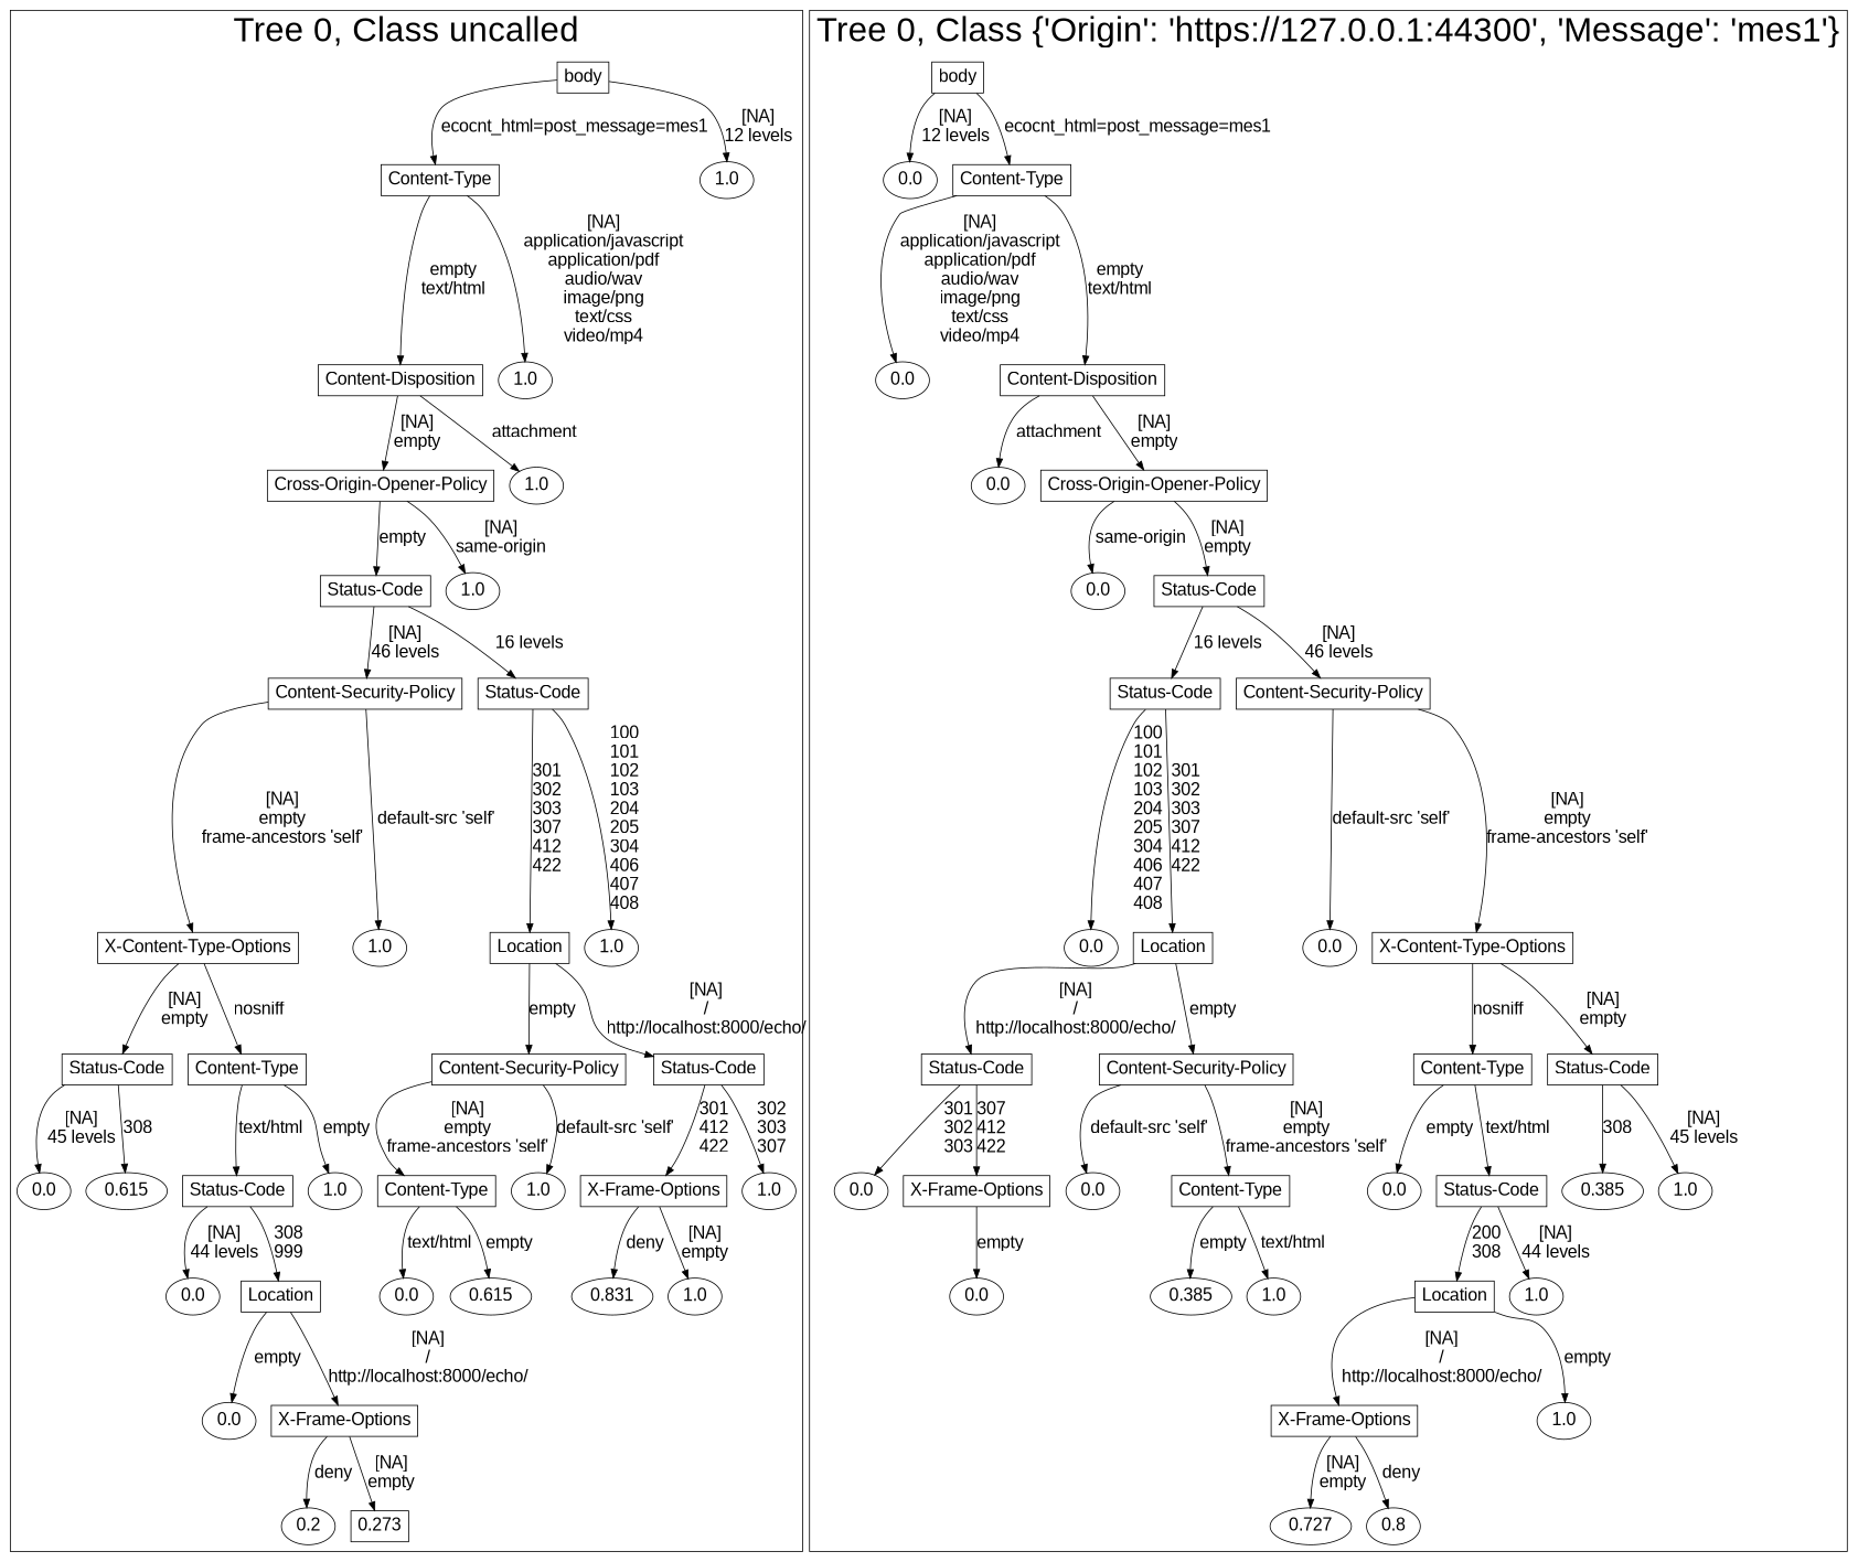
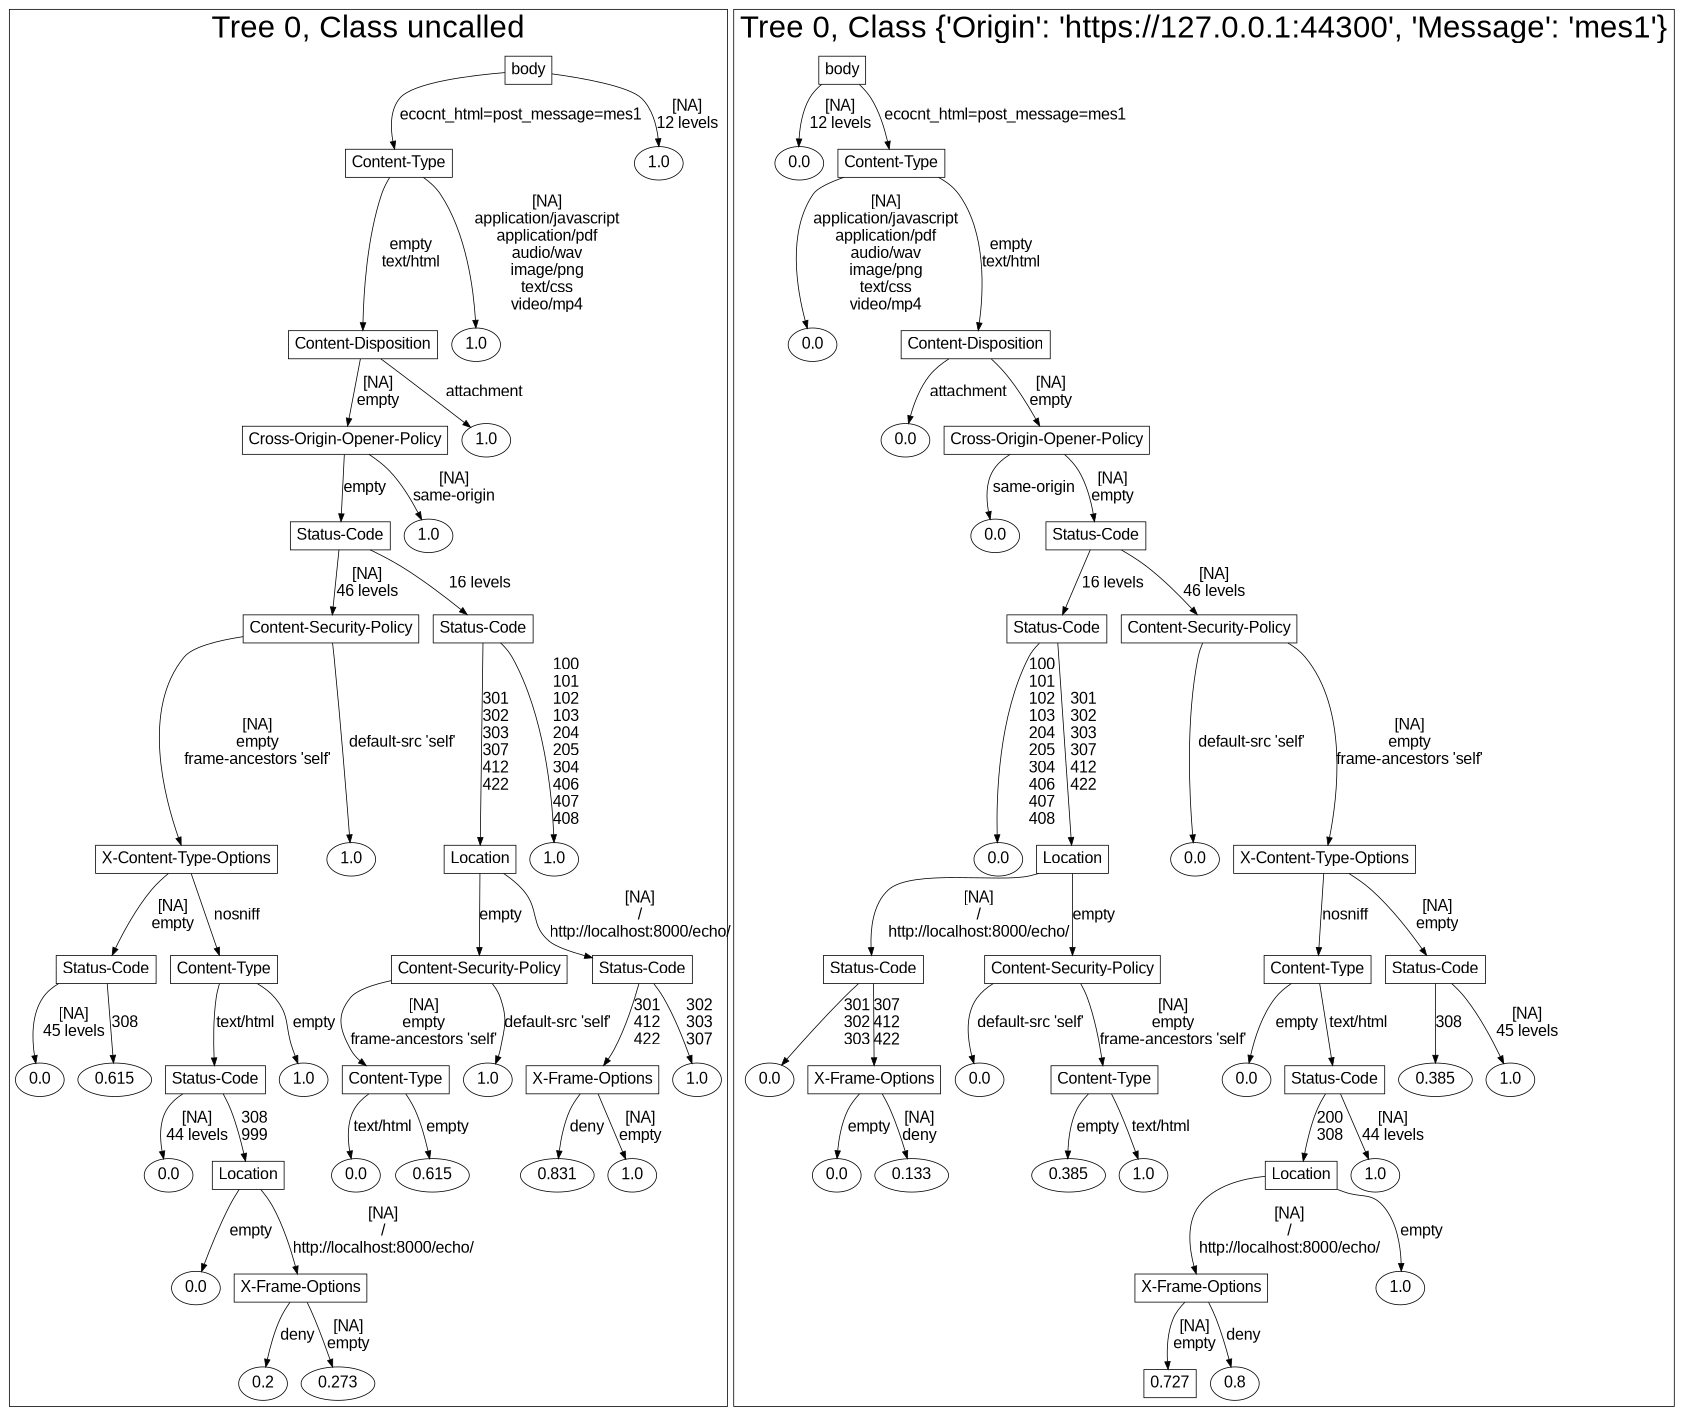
  digraph {
    fontname="Liberation Sans"
    node [fontname="Liberation Sans" fontsize=20]
    edge [fontname="Liberation Sans" fontsize=20]
    n1 [label=body shape=box]
    n2 [label="Content-Type" shape=box]
    n3 [label=1.0]
    n4 [label="Content-Disposition" shape=box]
    n5 [label=1.0]
    n6 [label="Cross-Origin-Opener-Policy" shape=box]
    n7 [label=1.0]
    n8 [label="Status-Code" shape=box]
    n9 [label=1.0]
    n10 [label="Content-Security-Policy" shape=box]
    n11 [label="Status-Code" shape=box]
    n12 [label="X-Content-Type-Options" shape=box]
    n13 [label=1.0]
    n14 [label=Location shape=box]
    n15 [label=1.0]
    n16 [label="Status-Code" shape=box]
    n17 [label="Content-Type" shape=box]
    n18 [label="Content-Security-Policy" shape=box]
    n19 [label="Status-Code" shape=box]
    n20 [label=0.0]
    n21 [label=0.615]
    n22 [label="Status-Code" shape=box]
    n23 [label=1.0]
    n24 [label="Content-Type" shape=box]
    n25 [label=1.0]
    n26 [label="X-Frame-Options" shape=box]
    n27 [label=1.0]
    n28 [label=0.0]
    n29 [label=Location shape=box]
    n30 [label=0.0]
    n31 [label=0.615]
    n32 [label=0.831]
    n33 [label=1.0]
    n34 [label=0.0]
    n35 [label="X-Frame-Options" shape=box]
    n36 [label=0.2]
-   n37 [label=0.273 shape=box]
+   n37 [label=0.273]
    n38 [label=body shape=box]
    n39 [label=0.0]
    n40 [label="Content-Type" shape=box]
    n41 [label=0.0]
    n42 [label="Content-Disposition" shape=box]
    n43 [label=0.0]
    n44 [label="Cross-Origin-Opener-Policy" shape=box]
    n45 [label=0.0]
    n46 [label="Status-Code" shape=box]
    n47 [label="Status-Code" shape=box]
    n48 [label="Content-Security-Policy" shape=box]
    n49 [label=0.0]
    n50 [label=Location shape=box]
    n51 [label=0.0]
    n52 [label="X-Content-Type-Options" shape=box]
    n53 [label="Status-Code" shape=box]
    n54 [label="Content-Security-Policy" shape=box]
    n55 [label="Content-Type" shape=box]
    n56 [label="Status-Code" shape=box]
    n57 [label=0.0]
    n58 [label="X-Frame-Options" shape=box]
    n59 [label=0.0]
    n60 [label="Content-Type" shape=box]
    n61 [label=0.0]
    n62 [label="Status-Code" shape=box]
    n63 [label=0.385]
    n64 [label=1.0]
    n65 [label=0.0]
+   n66 [label=0.133]
    n67 [label=0.385]
    n68 [label=1.0]
    n69 [label=Location shape=box]
    n70 [label=1.0]
    n71 [label="X-Frame-Options" shape=box]
    n72 [label=1.0]
-   n73 [label=0.727]
+   n73 [label=0.727 shape=box]
    n74 [label=0.8]
    subgraph cluster_1 {
      fontsize=40
      label="Tree 0, Class uncalled"
      subgraph sub_2 {
        fontsize=40
        label="Tree 0, Class uncalled"
        n1
      }
      subgraph sub_3 {
        fontsize=40
        label="Tree 0, Class uncalled"
        n2
        n3
      }
      subgraph sub_4 {
        fontsize=40
        label="Tree 0, Class uncalled"
        n4
        n5
      }
      subgraph sub_5 {
        fontsize=40
        label="Tree 0, Class uncalled"
        n6
        n7
      }
      subgraph sub_6 {
        fontsize=40
        label="Tree 0, Class uncalled"
        n8
        n9
      }
      subgraph sub_7 {
        fontsize=40
        label="Tree 0, Class uncalled"
        n10
        n11
      }
      subgraph sub_8 {
        fontsize=40
        label="Tree 0, Class uncalled"
        n12
        n13
        n14
        n15
      }
      subgraph sub_9 {
        fontsize=40
        label="Tree 0, Class uncalled"
        n16
        n17
        n18
        n19
      }
      subgraph sub_10 {
        fontsize=40
        label="Tree 0, Class uncalled"
        n20
        n21
        n22
        n23
        n24
        n25
        n26
        n27
      }
      subgraph sub_11 {
        fontsize=40
        label="Tree 0, Class uncalled"
        n28
        n29
        n30
        n31
        n32
        n33
      }
      subgraph sub_12 {
        fontsize=40
        label="Tree 0, Class uncalled"
        n34
        n35
      }
      subgraph sub_13 {
        fontsize=40
        label="Tree 0, Class uncalled"
        n36
        n37
      }
    }
    subgraph cluster_14 {
      fontsize=40
      label="Tree 0, Class {'Origin': 'https://127.0.0.1:44300', 'Message': 'mes1'}"
      subgraph sub_15 {
        fontsize=40
        label="Tree 0, Class {'Origin': 'https://127.0.0.1:44300', 'Message': 'mes1'}"
        n38
      }
      subgraph sub_16 {
        fontsize=40
        label="Tree 0, Class {'Origin': 'https://127.0.0.1:44300', 'Message': 'mes1'}"
        n39
        n40
      }
      subgraph sub_17 {
        fontsize=40
        label="Tree 0, Class {'Origin': 'https://127.0.0.1:44300', 'Message': 'mes1'}"
        n41
        n42
      }
      subgraph sub_18 {
        fontsize=40
        label="Tree 0, Class {'Origin': 'https://127.0.0.1:44300', 'Message': 'mes1'}"
        n43
        n44
      }
      subgraph sub_19 {
        fontsize=40
        label="Tree 0, Class {'Origin': 'https://127.0.0.1:44300', 'Message': 'mes1'}"
        n45
        n46
      }
      subgraph sub_20 {
        fontsize=40
        label="Tree 0, Class {'Origin': 'https://127.0.0.1:44300', 'Message': 'mes1'}"
        n47
        n48
      }
      subgraph sub_21 {
        fontsize=40
        label="Tree 0, Class {'Origin': 'https://127.0.0.1:44300', 'Message': 'mes1'}"
        n49
        n50
        n51
        n52
      }
      subgraph sub_22 {
        fontsize=40
        label="Tree 0, Class {'Origin': 'https://127.0.0.1:44300', 'Message': 'mes1'}"
        n53
        n54
        n55
        n56
      }
      subgraph sub_23 {
        fontsize=40
        label="Tree 0, Class {'Origin': 'https://127.0.0.1:44300', 'Message': 'mes1'}"
        n57
        n58
        n59
        n60
        n61
        n62
        n63
        n64
      }
      subgraph sub_24 {
        fontsize=40
        label="Tree 0, Class {'Origin': 'https://127.0.0.1:44300', 'Message': 'mes1'}"
        n65
+       n66
        n67
        n68
        n69
        n70
      }
      subgraph sub_25 {
        fontsize=40
        label="Tree 0, Class {'Origin': 'https://127.0.0.1:44300', 'Message': 'mes1'}"
        n71
        n72
      }
      subgraph sub_26 {
        fontsize=40
        label="Tree 0, Class {'Origin': 'https://127.0.0.1:44300', 'Message': 'mes1'}"
        n73
        n74
      }
    }
    n1 -> n2 [label="ecocnt_html=post_message=mes1\n"]
    n1 -> n3 [label="[NA]\n12 levels\n"]
    n2 -> n4 [label="empty\ntext/html\n"]
    n2 -> n5 [label="[NA]\napplication/javascript\napplication/pdf\naudio/wav\nimage/png\ntext/css\nvideo/mp4\n"]
    n4 -> n6 [label="[NA]\nempty\n"]
    n4 -> n7 [label="attachment\n"]
    n6 -> n8 [label="empty\n"]
    n6 -> n9 [label="[NA]\nsame-origin\n"]
    n8 -> n10 [label="[NA]\n46 levels\n"]
    n8 -> n11 [label="16 levels\n"]
    n10 -> n12 [label="[NA]\nempty\nframe-ancestors 'self'\n"]
    n10 -> n13 [label="default-src 'self'\n"]
    n11 -> n14 [label="301\n302\n303\n307\n412\n422\n"]
    n11 -> n15 [label="100\n101\n102\n103\n204\n205\n304\n406\n407\n408\n"]
    n12 -> n16 [label="[NA]\nempty\n"]
    n12 -> n17 [label="nosniff\n"]
    n14 -> n18 [label="empty\n"]
    n14 -> n19 [label="[NA]\n/\nhttp://localhost:8000/echo/\n"]
    n16 -> n20 [label="[NA]\n45 levels\n"]
    n16 -> n21 [label="308\n"]
    n17 -> n22 [label="text/html\n"]
    n17 -> n23 [label="empty\n"]
    n18 -> n24 [label="[NA]\nempty\nframe-ancestors 'self'\n"]
    n18 -> n25 [label="default-src 'self'\n"]
    n19 -> n26 [label="301\n412\n422\n"]
    n19 -> n27 [label="302\n303\n307\n"]
    n22 -> n28 [label="[NA]\n44 levels\n"]
    n22 -> n29 [label="308\n999\n"]
    n24 -> n30 [label="text/html\n"]
    n24 -> n31 [label="empty\n"]
    n26 -> n32 [label="deny\n"]
    n26 -> n33 [label="[NA]\nempty\n"]
    n29 -> n34 [label="empty\n"]
    n29 -> n35 [label="[NA]\n/\nhttp://localhost:8000/echo/\n"]
    n35 -> n36 [label="deny\n"]
    n35 -> n37 [label="[NA]\nempty\n"]
    n38 -> n39 [label="[NA]\n12 levels\n"]
    n38 -> n40 [label="ecocnt_html=post_message=mes1\n"]
    n40 -> n41 [label="[NA]\napplication/javascript\napplication/pdf\naudio/wav\nimage/png\ntext/css\nvideo/mp4\n"]
    n40 -> n42 [label="empty\ntext/html\n"]
    n42 -> n43 [label="attachment\n"]
    n42 -> n44 [label="[NA]\nempty\n"]
    n44 -> n45 [label="same-origin\n"]
    n44 -> n46 [label="[NA]\nempty\n"]
    n46 -> n47 [label="16 levels\n"]
    n46 -> n48 [label="[NA]\n46 levels\n"]
    n47 -> n49 [label="100\n101\n102\n103\n204\n205\n304\n406\n407\n408\n"]
    n47 -> n50 [label="301\n302\n303\n307\n412\n422\n"]
    n48 -> n51 [label="default-src 'self'\n"]
    n48 -> n52 [label="[NA]\nempty\nframe-ancestors 'self'\n"]
    n50 -> n53 [label="[NA]\n/\nhttp://localhost:8000/echo/\n"]
    n50 -> n54 [label="empty\n"]
    n52 -> n55 [label="nosniff\n"]
    n52 -> n56 [label="[NA]\nempty\n"]
    n53 -> n57 [label="301\n302\n303\n"]
    n53 -> n58 [label="307\n412\n422\n"]
    n54 -> n59 [label="default-src 'self'\n"]
    n54 -> n60 [label="[NA]\nempty\nframe-ancestors 'self'\n"]
    n55 -> n61 [label="empty\n"]
    n55 -> n62 [label="text/html\n"]
    n56 -> n63 [label="308\n"]
    n56 -> n64 [label="[NA]\n45 levels\n"]
    n58 -> n65 [label="empty\n"]
+   n58 -> n66 [label="[NA]\ndeny\n"]
    n60 -> n67 [label="empty\n"]
    n60 -> n68 [label="text/html\n"]
    n62 -> n69 [label="200\n308\n"]
    n62 -> n70 [label="[NA]\n44 levels\n"]
    n69 -> n71 [label="[NA]\n/\nhttp://localhost:8000/echo/\n"]
    n69 -> n72 [label="empty\n"]
    n71 -> n73 [label="[NA]\nempty\n"]
    n71 -> n74 [label="deny\n"]
  }
